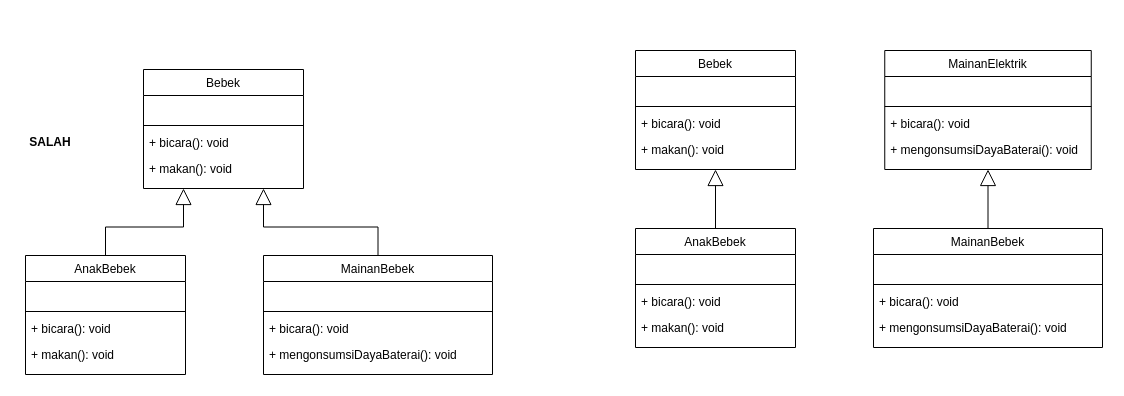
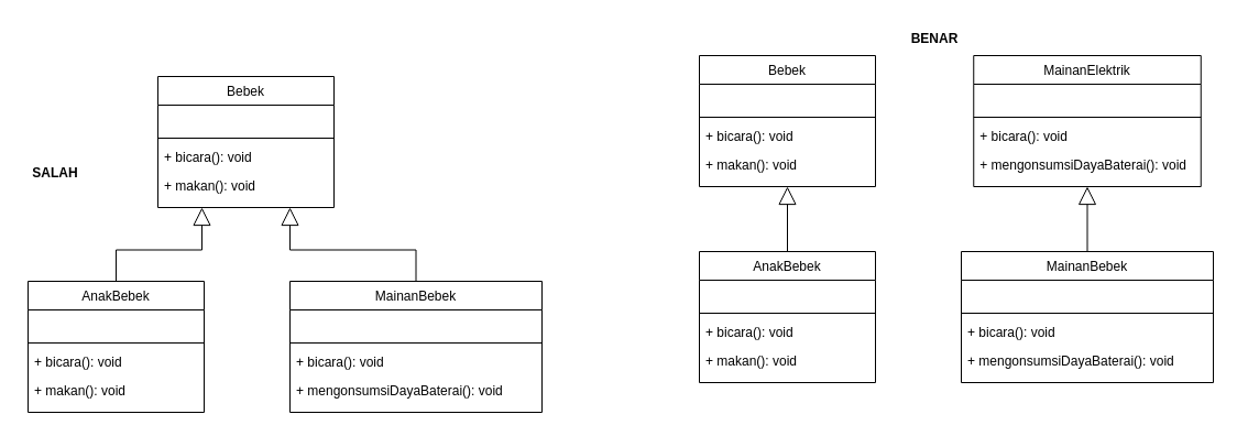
  <mxCell id="0" />
  <mxCell id="1" parent="0" />
  <mxCell id="2" value="Bebek" style="swimlane;fontStyle=0;align=center;verticalAlign=top;childLayout=stackLayout;horizontal=1;startSize=26;horizontalStack=0;resizeParent=1;resizeLast=0;collapsible=1;marginBottom=0;rounded=0;shadow=0;strokeWidth=1;" parent="1" vertex="1"><mxGeometry x="143" y="69" width="160" height="119" as="geometry"><mxRectangle x="130" y="380" width="160" height="26" as="alternateBounds" /></mxGeometry></mxCell>
  <mxCell id="3" value=" " style="text;align=left;verticalAlign=top;spacingLeft=4;spacingRight=4;overflow=hidden;rotatable=0;points=[[0,0.5],[1,0.5]];portConstraint=eastwest;rounded=0;shadow=0;html=0;" parent="2" vertex="1"><mxGeometry y="26" width="160" height="26" as="geometry" /></mxCell>
  <mxCell id="4" value="" style="line;html=1;strokeWidth=1;align=left;verticalAlign=middle;spacingTop=-1;spacingLeft=3;spacingRight=3;rotatable=0;labelPosition=right;points=[];portConstraint=eastwest;" parent="2" vertex="1"><mxGeometry y="52" width="160" height="8" as="geometry" /></mxCell>
  <mxCell id="5" value="+ bicara(): void" style="text;align=left;verticalAlign=top;spacingLeft=4;spacingRight=4;overflow=hidden;rotatable=0;points=[[0,0.5],[1,0.5]];portConstraint=eastwest;fontStyle=0" parent="2" vertex="1"><mxGeometry y="60" width="160" height="26" as="geometry" /></mxCell>
  <mxCell id="6" value="+ makan(): void" style="text;align=left;verticalAlign=top;spacingLeft=4;spacingRight=4;overflow=hidden;rotatable=0;points=[[0,0.5],[1,0.5]];portConstraint=eastwest;" parent="2" vertex="1"><mxGeometry y="86" width="160" height="26" as="geometry" /></mxCell>
  <mxCell id="7" style="edgeStyle=orthogonalEdgeStyle;rounded=0;orthogonalLoop=1;jettySize=auto;html=1;exitX=0.5;exitY=0;exitDx=0;exitDy=0;entryX=0.75;entryY=1;entryDx=0;entryDy=0;endArrow=block;endFill=0;endSize=14;" edge="1" parent="1" source="8" target="2"><mxGeometry relative="1" as="geometry" /></mxCell>
  <mxCell id="8" value="MainanBebek" style="swimlane;fontStyle=0;align=center;verticalAlign=top;childLayout=stackLayout;horizontal=1;startSize=26;horizontalStack=0;resizeParent=1;resizeLast=0;collapsible=1;marginBottom=0;rounded=0;shadow=0;strokeWidth=1;" vertex="1" parent="1"><mxGeometry x="263" y="255" width="229" height="119" as="geometry"><mxRectangle x="130" y="380" width="160" height="26" as="alternateBounds" /></mxGeometry></mxCell>
  <mxCell id="9" value=" " style="text;align=left;verticalAlign=top;spacingLeft=4;spacingRight=4;overflow=hidden;rotatable=0;points=[[0,0.5],[1,0.5]];portConstraint=eastwest;rounded=0;shadow=0;html=0;" vertex="1" parent="8"><mxGeometry y="26" width="229" height="26" as="geometry" /></mxCell>
  <mxCell id="10" value="" style="line;html=1;strokeWidth=1;align=left;verticalAlign=middle;spacingTop=-1;spacingLeft=3;spacingRight=3;rotatable=0;labelPosition=right;points=[];portConstraint=eastwest;" vertex="1" parent="8"><mxGeometry y="52" width="229" height="8" as="geometry" /></mxCell>
  <mxCell id="11" value="+ bicara(): void" style="text;align=left;verticalAlign=top;spacingLeft=4;spacingRight=4;overflow=hidden;rotatable=0;points=[[0,0.5],[1,0.5]];portConstraint=eastwest;fontStyle=0" vertex="1" parent="8"><mxGeometry y="60" width="229" height="26" as="geometry" /></mxCell>
  <mxCell id="12" value="+ mengonsumsiDayaBaterai(): void" style="text;align=left;verticalAlign=top;spacingLeft=4;spacingRight=4;overflow=hidden;rotatable=0;points=[[0,0.5],[1,0.5]];portConstraint=eastwest;" vertex="1" parent="8"><mxGeometry y="86" width="229" height="26" as="geometry" /></mxCell>
  <mxCell id="13" style="edgeStyle=orthogonalEdgeStyle;rounded=0;orthogonalLoop=1;jettySize=auto;html=1;exitX=0.5;exitY=0;exitDx=0;exitDy=0;entryX=0.25;entryY=1;entryDx=0;entryDy=0;endArrow=block;endFill=0;endSize=14;" edge="1" parent="1" source="14" target="2"><mxGeometry relative="1" as="geometry" /></mxCell>
  <mxCell id="14" value="AnakBebek" style="swimlane;fontStyle=0;align=center;verticalAlign=top;childLayout=stackLayout;horizontal=1;startSize=26;horizontalStack=0;resizeParent=1;resizeLast=0;collapsible=1;marginBottom=0;rounded=0;shadow=0;strokeWidth=1;" vertex="1" parent="1"><mxGeometry x="25" y="255" width="160" height="119" as="geometry"><mxRectangle x="130" y="380" width="160" height="26" as="alternateBounds" /></mxGeometry></mxCell>
  <mxCell id="15" value=" " style="text;align=left;verticalAlign=top;spacingLeft=4;spacingRight=4;overflow=hidden;rotatable=0;points=[[0,0.5],[1,0.5]];portConstraint=eastwest;rounded=0;shadow=0;html=0;" vertex="1" parent="14"><mxGeometry y="26" width="160" height="26" as="geometry" /></mxCell>
  <mxCell id="16" value="" style="line;html=1;strokeWidth=1;align=left;verticalAlign=middle;spacingTop=-1;spacingLeft=3;spacingRight=3;rotatable=0;labelPosition=right;points=[];portConstraint=eastwest;" vertex="1" parent="14"><mxGeometry y="52" width="160" height="8" as="geometry" /></mxCell>
  <mxCell id="17" value="+ bicara(): void" style="text;align=left;verticalAlign=top;spacingLeft=4;spacingRight=4;overflow=hidden;rotatable=0;points=[[0,0.5],[1,0.5]];portConstraint=eastwest;fontStyle=0" vertex="1" parent="14"><mxGeometry y="60" width="160" height="26" as="geometry" /></mxCell>
  <mxCell id="18" value="+ makan(): void" style="text;align=left;verticalAlign=top;spacingLeft=4;spacingRight=4;overflow=hidden;rotatable=0;points=[[0,0.5],[1,0.5]];portConstraint=eastwest;" vertex="1" parent="14"><mxGeometry y="86" width="160" height="26" as="geometry" /></mxCell>
- <mxCell id="19" value="&lt;b&gt;SALAH&lt;/b&gt;" style="text;html=1;strokeColor=none;fillColor=none;align=center;verticalAlign=middle;whiteSpace=wrap;rounded=0;" vertex="1" parent="1"><mxGeometry x="20" y="127" width="60" height="30" as="geometry" /></mxCell>
+ <mxCell id="19" value="&lt;b&gt;SALAH&lt;/b&gt;" style="text;html=1;strokeColor=none;fillColor=none;align=center;verticalAlign=middle;whiteSpace=wrap;rounded=0;" vertex="1" parent="1"><mxGeometry x="20" y="142" width="60" height="30" as="geometry" /></mxCell>
  <mxCell id="20" value="Bebek" style="swimlane;fontStyle=0;align=center;verticalAlign=top;childLayout=stackLayout;horizontal=1;startSize=26;horizontalStack=0;resizeParent=1;resizeLast=0;collapsible=1;marginBottom=0;rounded=0;shadow=0;strokeWidth=1;" vertex="1" parent="1"><mxGeometry x="635" y="50" width="160" height="119" as="geometry"><mxRectangle x="130" y="380" width="160" height="26" as="alternateBounds" /></mxGeometry></mxCell>
  <mxCell id="21" value=" " style="text;align=left;verticalAlign=top;spacingLeft=4;spacingRight=4;overflow=hidden;rotatable=0;points=[[0,0.5],[1,0.5]];portConstraint=eastwest;rounded=0;shadow=0;html=0;" vertex="1" parent="20"><mxGeometry y="26" width="160" height="26" as="geometry" /></mxCell>
  <mxCell id="22" value="" style="line;html=1;strokeWidth=1;align=left;verticalAlign=middle;spacingTop=-1;spacingLeft=3;spacingRight=3;rotatable=0;labelPosition=right;points=[];portConstraint=eastwest;" vertex="1" parent="20"><mxGeometry y="52" width="160" height="8" as="geometry" /></mxCell>
  <mxCell id="23" value="+ bicara(): void" style="text;align=left;verticalAlign=top;spacingLeft=4;spacingRight=4;overflow=hidden;rotatable=0;points=[[0,0.5],[1,0.5]];portConstraint=eastwest;fontStyle=0" vertex="1" parent="20"><mxGeometry y="60" width="160" height="26" as="geometry" /></mxCell>
  <mxCell id="24" value="+ makan(): void" style="text;align=left;verticalAlign=top;spacingLeft=4;spacingRight=4;overflow=hidden;rotatable=0;points=[[0,0.5],[1,0.5]];portConstraint=eastwest;" vertex="1" parent="20"><mxGeometry y="86" width="160" height="26" as="geometry" /></mxCell>
  <mxCell id="25" style="edgeStyle=orthogonalEdgeStyle;rounded=0;orthogonalLoop=1;jettySize=auto;html=1;exitX=0.5;exitY=0;exitDx=0;exitDy=0;entryX=0.5;entryY=1;entryDx=0;entryDy=0;endArrow=block;endFill=0;endSize=14;" edge="1" parent="1" source="26" target="38"><mxGeometry relative="1" as="geometry" /></mxCell>
  <mxCell id="26" value="MainanBebek" style="swimlane;fontStyle=0;align=center;verticalAlign=top;childLayout=stackLayout;horizontal=1;startSize=26;horizontalStack=0;resizeParent=1;resizeLast=0;collapsible=1;marginBottom=0;rounded=0;shadow=0;strokeWidth=1;" vertex="1" parent="1"><mxGeometry x="873" y="228" width="229" height="119" as="geometry"><mxRectangle x="130" y="380" width="160" height="26" as="alternateBounds" /></mxGeometry></mxCell>
  <mxCell id="27" value=" " style="text;align=left;verticalAlign=top;spacingLeft=4;spacingRight=4;overflow=hidden;rotatable=0;points=[[0,0.5],[1,0.5]];portConstraint=eastwest;rounded=0;shadow=0;html=0;" vertex="1" parent="26"><mxGeometry y="26" width="229" height="26" as="geometry" /></mxCell>
  <mxCell id="28" value="" style="line;html=1;strokeWidth=1;align=left;verticalAlign=middle;spacingTop=-1;spacingLeft=3;spacingRight=3;rotatable=0;labelPosition=right;points=[];portConstraint=eastwest;" vertex="1" parent="26"><mxGeometry y="52" width="229" height="8" as="geometry" /></mxCell>
  <mxCell id="29" value="+ bicara(): void" style="text;align=left;verticalAlign=top;spacingLeft=4;spacingRight=4;overflow=hidden;rotatable=0;points=[[0,0.5],[1,0.5]];portConstraint=eastwest;fontStyle=0" vertex="1" parent="26"><mxGeometry y="60" width="229" height="26" as="geometry" /></mxCell>
  <mxCell id="30" value="+ mengonsumsiDayaBaterai(): void" style="text;align=left;verticalAlign=top;spacingLeft=4;spacingRight=4;overflow=hidden;rotatable=0;points=[[0,0.5],[1,0.5]];portConstraint=eastwest;" vertex="1" parent="26"><mxGeometry y="86" width="229" height="26" as="geometry" /></mxCell>
  <mxCell id="31" style="edgeStyle=orthogonalEdgeStyle;rounded=0;orthogonalLoop=1;jettySize=auto;html=1;exitX=0.5;exitY=0;exitDx=0;exitDy=0;entryX=0.5;entryY=1;entryDx=0;entryDy=0;endArrow=block;endFill=0;endSize=14;" edge="1" parent="1" source="32" target="20"><mxGeometry relative="1" as="geometry" /></mxCell>
  <mxCell id="32" value="AnakBebek" style="swimlane;fontStyle=0;align=center;verticalAlign=top;childLayout=stackLayout;horizontal=1;startSize=26;horizontalStack=0;resizeParent=1;resizeLast=0;collapsible=1;marginBottom=0;rounded=0;shadow=0;strokeWidth=1;" vertex="1" parent="1"><mxGeometry x="635" y="228" width="160" height="119" as="geometry"><mxRectangle x="130" y="380" width="160" height="26" as="alternateBounds" /></mxGeometry></mxCell>
  <mxCell id="33" value=" " style="text;align=left;verticalAlign=top;spacingLeft=4;spacingRight=4;overflow=hidden;rotatable=0;points=[[0,0.5],[1,0.5]];portConstraint=eastwest;rounded=0;shadow=0;html=0;" vertex="1" parent="32"><mxGeometry y="26" width="160" height="26" as="geometry" /></mxCell>
  <mxCell id="34" value="" style="line;html=1;strokeWidth=1;align=left;verticalAlign=middle;spacingTop=-1;spacingLeft=3;spacingRight=3;rotatable=0;labelPosition=right;points=[];portConstraint=eastwest;" vertex="1" parent="32"><mxGeometry y="52" width="160" height="8" as="geometry" /></mxCell>
  <mxCell id="35" value="+ bicara(): void" style="text;align=left;verticalAlign=top;spacingLeft=4;spacingRight=4;overflow=hidden;rotatable=0;points=[[0,0.5],[1,0.5]];portConstraint=eastwest;fontStyle=0" vertex="1" parent="32"><mxGeometry y="60" width="160" height="26" as="geometry" /></mxCell>
  <mxCell id="36" value="+ makan(): void" style="text;align=left;verticalAlign=top;spacingLeft=4;spacingRight=4;overflow=hidden;rotatable=0;points=[[0,0.5],[1,0.5]];portConstraint=eastwest;" vertex="1" parent="32"><mxGeometry y="86" width="160" height="26" as="geometry" /></mxCell>
+ <mxCell id="37" value="&lt;b&gt;BENAR&lt;/b&gt;" style="text;html=1;strokeColor=none;fillColor=none;align=center;verticalAlign=middle;whiteSpace=wrap;rounded=0;" vertex="1" parent="1"><mxGeometry x="819" y="20" width="60" height="30" as="geometry" /></mxCell>
  <mxCell id="38" value="MainanElektrik" style="swimlane;fontStyle=0;align=center;verticalAlign=top;childLayout=stackLayout;horizontal=1;startSize=26;horizontalStack=0;resizeParent=1;resizeLast=0;collapsible=1;marginBottom=0;rounded=0;shadow=0;strokeWidth=1;" vertex="1" parent="1"><mxGeometry x="884.25" y="50" width="206.5" height="119" as="geometry"><mxRectangle x="130" y="380" width="160" height="26" as="alternateBounds" /></mxGeometry></mxCell>
  <mxCell id="39" value=" " style="text;align=left;verticalAlign=top;spacingLeft=4;spacingRight=4;overflow=hidden;rotatable=0;points=[[0,0.5],[1,0.5]];portConstraint=eastwest;rounded=0;shadow=0;html=0;" vertex="1" parent="38"><mxGeometry y="26" width="206.5" height="26" as="geometry" /></mxCell>
  <mxCell id="40" value="" style="line;html=1;strokeWidth=1;align=left;verticalAlign=middle;spacingTop=-1;spacingLeft=3;spacingRight=3;rotatable=0;labelPosition=right;points=[];portConstraint=eastwest;" vertex="1" parent="38"><mxGeometry y="52" width="206.5" height="8" as="geometry" /></mxCell>
  <mxCell id="41" value="+ bicara(): void" style="text;align=left;verticalAlign=top;spacingLeft=4;spacingRight=4;overflow=hidden;rotatable=0;points=[[0,0.5],[1,0.5]];portConstraint=eastwest;fontStyle=0" vertex="1" parent="38"><mxGeometry y="60" width="206.5" height="26" as="geometry" /></mxCell>
  <mxCell id="42" value="+ mengonsumsiDayaBaterai(): void" style="text;align=left;verticalAlign=top;spacingLeft=4;spacingRight=4;overflow=hidden;rotatable=0;points=[[0,0.5],[1,0.5]];portConstraint=eastwest;" vertex="1" parent="38"><mxGeometry y="86" width="206.5" height="26" as="geometry" /></mxCell>
